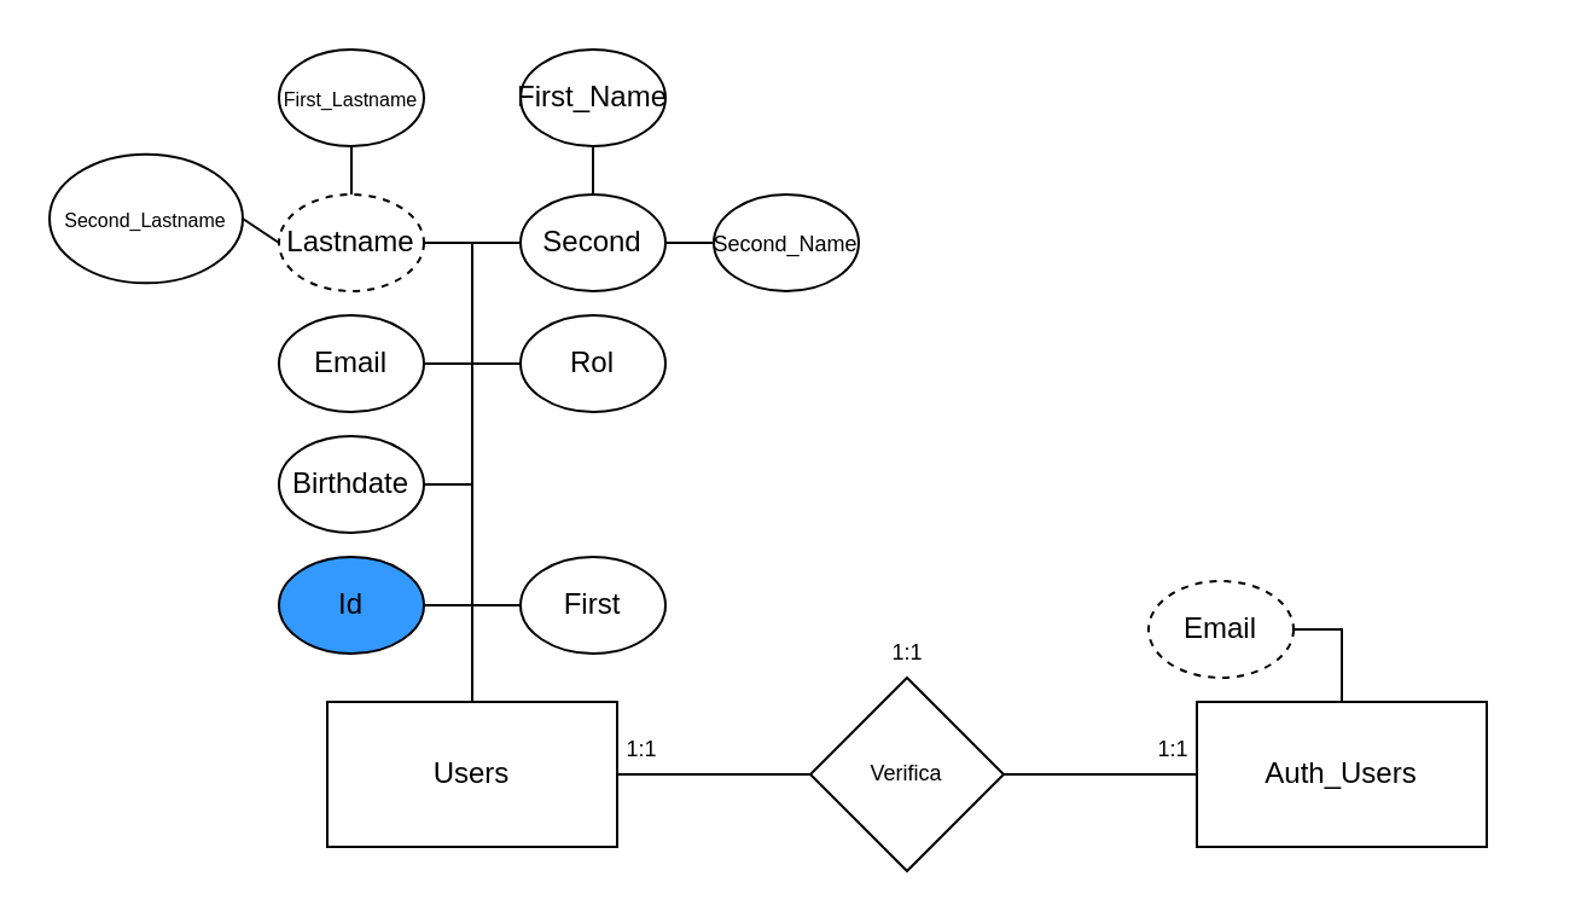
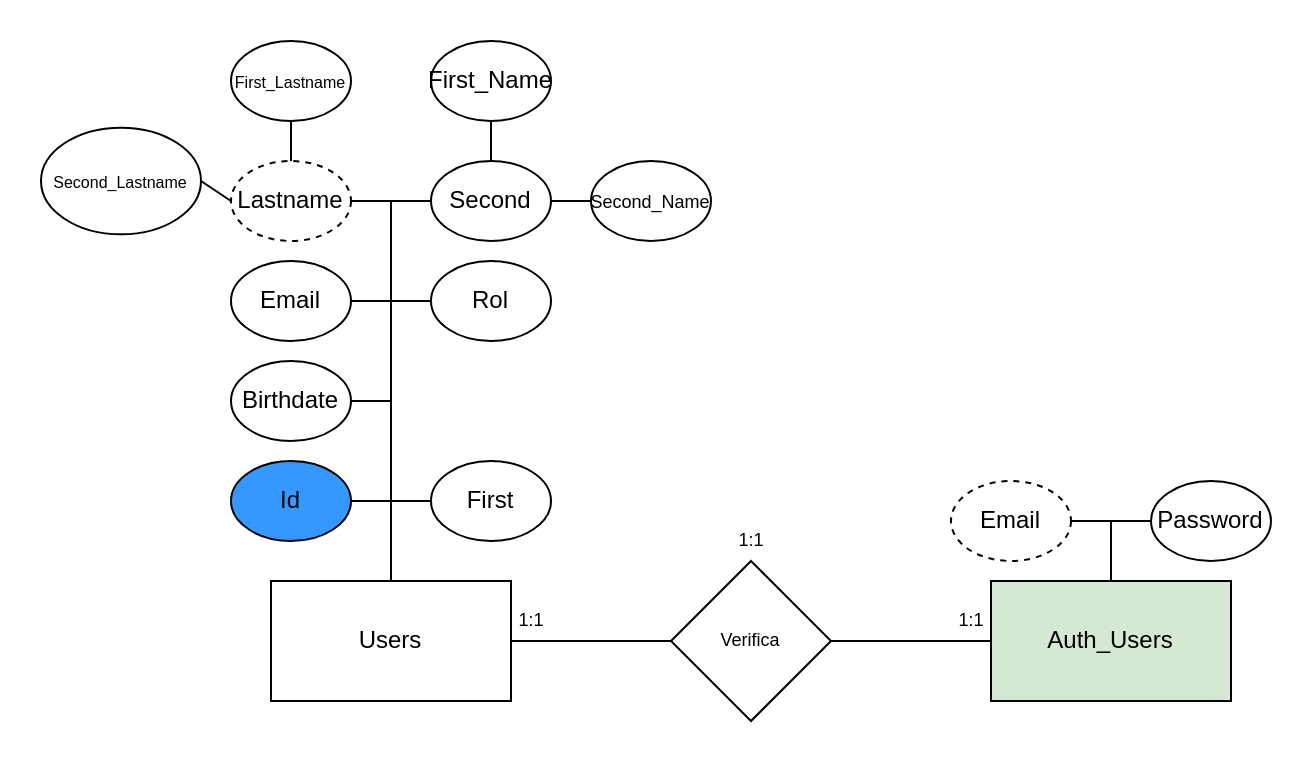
  <mxCell id="0" />
  <mxCell id="1" parent="0" />
  <mxCell id="2" value="Users" style="rounded=0;whiteSpace=wrap;html=1;" vertex="1" parent="1"><mxGeometry x="135" y="290" width="120" height="60" as="geometry" /></mxCell>
  <mxCell id="3" value="Id" style="ellipse;whiteSpace=wrap;html=1;strokeColor=#000000;fillColor=#3399FF;" vertex="1" parent="1"><mxGeometry x="115" y="230" width="60" height="40" as="geometry" /></mxCell>
  <mxCell id="4" value="Birthdate" style="ellipse;whiteSpace=wrap;html=1;" vertex="1" parent="1"><mxGeometry x="115" y="180" width="60" height="40" as="geometry" /></mxCell>
  <mxCell id="5" value="Email" style="ellipse;whiteSpace=wrap;html=1;" vertex="1" parent="1"><mxGeometry x="115" y="130" width="60" height="40" as="geometry" /></mxCell>
  <mxCell id="6" value="Lastname" style="ellipse;whiteSpace=wrap;html=1;dashed=1;" vertex="1" parent="1"><mxGeometry x="115" y="80" width="60" height="40" as="geometry" /></mxCell>
  <mxCell id="7" value="First" style="ellipse;whiteSpace=wrap;html=1;" vertex="1" parent="1"><mxGeometry x="215" y="230" width="60" height="40" as="geometry" /></mxCell>
  <mxCell id="8" value="Rol" style="ellipse;whiteSpace=wrap;html=1;" vertex="1" parent="1"><mxGeometry x="215" y="130" width="60" height="40" as="geometry" /></mxCell>
  <mxCell id="9" value="Second" style="ellipse;whiteSpace=wrap;html=1;" vertex="1" parent="1"><mxGeometry x="215" y="80" width="60" height="40" as="geometry" /></mxCell>
  <mxCell id="10" value="&lt;font style=&quot;font-size: 8px;&quot;&gt;Second_Lastname&lt;/font&gt;" style="ellipse;whiteSpace=wrap;html=1;" vertex="1" parent="1"><mxGeometry x="20" y="63.33" width="80" height="53.34" as="geometry" /></mxCell>
  <mxCell id="11" value="&lt;font style=&quot;font-size: 8px;&quot;&gt;First_Lastname&lt;/font&gt;" style="ellipse;whiteSpace=wrap;html=1;" vertex="1" parent="1"><mxGeometry x="115" y="20" width="60" height="40" as="geometry" /></mxCell>
  <mxCell id="12" value="First_Name" style="ellipse;whiteSpace=wrap;html=1;" vertex="1" parent="1"><mxGeometry x="215" y="20" width="60" height="40" as="geometry" /></mxCell>
  <mxCell id="13" value="&lt;font style=&quot;font-size: 9px;&quot;&gt;Second_Name&lt;/font&gt;" style="ellipse;whiteSpace=wrap;html=1;" vertex="1" parent="1"><mxGeometry x="295" y="80" width="60" height="40" as="geometry" /></mxCell>
  <mxCell id="14" value="" style="endArrow=none;html=1;rounded=0;fontSize=9;exitX=0.5;exitY=0;exitDx=0;exitDy=0;entryX=0;entryY=0.5;entryDx=0;entryDy=0;" edge="1" parent="1" source="2" target="9"><mxGeometry width="50" height="50" relative="1" as="geometry"><mxPoint x="315" y="290" as="sourcePoint" /><mxPoint x="195" y="100" as="targetPoint" /><Array as="points"><mxPoint x="195" y="100" /></Array></mxGeometry></mxCell>
  <mxCell id="15" value="" style="endArrow=none;html=1;rounded=0;fontSize=9;entryX=1;entryY=0.5;entryDx=0;entryDy=0;exitX=0.5;exitY=0;exitDx=0;exitDy=0;" edge="1" parent="1" source="2" target="6"><mxGeometry width="50" height="50" relative="1" as="geometry"><mxPoint x="185" y="170" as="sourcePoint" /><mxPoint x="235" y="120" as="targetPoint" /><Array as="points"><mxPoint x="195" y="100" /></Array></mxGeometry></mxCell>
  <mxCell id="16" value="" style="endArrow=none;html=1;rounded=0;fontSize=9;entryX=1;entryY=0.5;entryDx=0;entryDy=0;exitX=0.5;exitY=0;exitDx=0;exitDy=0;" edge="1" parent="1" source="2" target="5"><mxGeometry width="50" height="50" relative="1" as="geometry"><mxPoint x="55" y="220" as="sourcePoint" /><mxPoint x="105" y="170" as="targetPoint" /><Array as="points"><mxPoint x="195" y="150" /></Array></mxGeometry></mxCell>
  <mxCell id="17" value="" style="endArrow=none;html=1;rounded=0;fontSize=9;entryX=0;entryY=0.5;entryDx=0;entryDy=0;exitX=0.5;exitY=0;exitDx=0;exitDy=0;" edge="1" parent="1" source="2" target="8"><mxGeometry width="50" height="50" relative="1" as="geometry"><mxPoint x="205" y="300" as="sourcePoint" /><mxPoint x="185" y="160" as="targetPoint" /><Array as="points"><mxPoint x="195" y="150" /></Array></mxGeometry></mxCell>
  <mxCell id="18" value="" style="endArrow=none;html=1;rounded=0;fontSize=9;entryX=1;entryY=0.5;entryDx=0;entryDy=0;exitX=0.5;exitY=0;exitDx=0;exitDy=0;" edge="1" parent="1" source="2" target="4"><mxGeometry width="50" height="50" relative="1" as="geometry"><mxPoint x="205" y="300" as="sourcePoint" /><mxPoint x="225" y="160" as="targetPoint" /><Array as="points"><mxPoint x="195" y="200" /></Array></mxGeometry></mxCell>
  <mxCell id="19" value="" style="endArrow=none;html=1;rounded=0;fontSize=9;entryX=1;entryY=0.5;entryDx=0;entryDy=0;exitX=0.5;exitY=0;exitDx=0;exitDy=0;" edge="1" parent="1" source="2" target="3"><mxGeometry width="50" height="50" relative="1" as="geometry"><mxPoint x="205" y="300" as="sourcePoint" /><mxPoint x="225" y="210" as="targetPoint" /><Array as="points"><mxPoint x="195" y="250" /></Array></mxGeometry></mxCell>
  <mxCell id="20" value="" style="endArrow=none;html=1;rounded=0;fontSize=9;entryX=0;entryY=0.5;entryDx=0;entryDy=0;exitX=0.5;exitY=0;exitDx=0;exitDy=0;" edge="1" parent="1" source="2" target="7"><mxGeometry width="50" height="50" relative="1" as="geometry"><mxPoint x="205" y="300" as="sourcePoint" /><mxPoint x="185" y="260" as="targetPoint" /><Array as="points"><mxPoint x="195" y="250" /></Array></mxGeometry></mxCell>
  <mxCell id="21" value="" style="endArrow=none;html=1;rounded=0;fontSize=9;exitX=0;exitY=0.5;exitDx=0;exitDy=0;entryX=1;entryY=0.5;entryDx=0;entryDy=0;" edge="1" parent="1" source="6" target="10"><mxGeometry width="50" height="50" relative="1" as="geometry"><mxPoint x="200" y="200" as="sourcePoint" /><mxPoint x="190" y="50" as="targetPoint" /><Array as="points" /></mxGeometry></mxCell>
  <mxCell id="22" value="" style="endArrow=none;html=1;rounded=0;fontSize=9;exitX=0.5;exitY=1;exitDx=0;exitDy=0;entryX=0.5;entryY=0;entryDx=0;entryDy=0;" edge="1" parent="1" source="11" target="6"><mxGeometry width="50" height="50" relative="1" as="geometry"><mxPoint x="125" y="110" as="sourcePoint" /><mxPoint x="105" y="110" as="targetPoint" /><Array as="points" /></mxGeometry></mxCell>
  <mxCell id="23" value="" style="endArrow=none;html=1;rounded=0;fontSize=9;exitX=0.5;exitY=1;exitDx=0;exitDy=0;entryX=0.5;entryY=0;entryDx=0;entryDy=0;" edge="1" parent="1" source="12" target="9"><mxGeometry width="50" height="50" relative="1" as="geometry"><mxPoint x="244.83" y="60" as="sourcePoint" /><mxPoint x="244.83" y="80" as="targetPoint" /><Array as="points" /></mxGeometry></mxCell>
  <mxCell id="24" value="" style="endArrow=none;html=1;rounded=0;fontSize=9;exitX=0;exitY=0.5;exitDx=0;exitDy=0;entryX=1;entryY=0.5;entryDx=0;entryDy=0;" edge="1" parent="1" source="13" target="9"><mxGeometry width="50" height="50" relative="1" as="geometry"><mxPoint x="255" y="70" as="sourcePoint" /><mxPoint x="255" y="90" as="targetPoint" /><Array as="points" /></mxGeometry></mxCell>
- <mxCell id="25" value="Auth_Users" style="rounded=0;whiteSpace=wrap;html=1;" vertex="1" parent="1"><mxGeometry x="495" y="290" width="120" height="60" as="geometry" /></mxCell>
+ <mxCell id="25" value="Auth_Users" style="rounded=0;whiteSpace=wrap;html=1;fillColor=#d5e8d4;" vertex="1" parent="1"><mxGeometry x="495" y="290" width="120" height="60" as="geometry" /></mxCell>
  <mxCell id="26" value="Email" style="ellipse;whiteSpace=wrap;html=1;dashed=1;" vertex="1" parent="1"><mxGeometry x="475" y="240" width="60" height="40" as="geometry" /></mxCell>
+ <mxCell id="27" value="Password" style="ellipse;whiteSpace=wrap;html=1;" vertex="1" parent="1"><mxGeometry x="575" y="240" width="60" height="40" as="geometry" /></mxCell>
  <mxCell id="28" value="" style="endArrow=none;html=1;rounded=0;fontSize=9;entryX=1;entryY=0.5;entryDx=0;entryDy=0;exitX=0.5;exitY=0;exitDx=0;exitDy=0;" edge="1" parent="1" source="25" target="26"><mxGeometry width="50" height="50" relative="1" as="geometry"><mxPoint x="555" y="270" as="sourcePoint" /><mxPoint x="605" y="220" as="targetPoint" /><Array as="points"><mxPoint x="555" y="260" /></Array></mxGeometry></mxCell>
+ <mxCell id="29" value="" style="endArrow=none;html=1;rounded=0;fontSize=9;entryX=0;entryY=0.5;entryDx=0;entryDy=0;exitX=0.5;exitY=0;exitDx=0;exitDy=0;" edge="1" parent="1" source="25" target="27"><mxGeometry width="50" height="50" relative="1" as="geometry"><mxPoint x="565" y="300" as="sourcePoint" /><mxPoint x="545" y="270" as="targetPoint" /><Array as="points"><mxPoint x="555" y="260" /></Array></mxGeometry></mxCell>
  <mxCell id="30" value="Verifica" style="rhombus;whiteSpace=wrap;html=1;strokeColor=#000000;fontSize=9;fillColor=#FFFFFF;" vertex="1" parent="1"><mxGeometry x="335" y="280" width="80" height="80" as="geometry" /></mxCell>
  <mxCell id="31" value="" style="endArrow=none;html=1;rounded=0;fontSize=9;exitX=1;exitY=0.5;exitDx=0;exitDy=0;" edge="1" parent="1" source="2" target="30"><mxGeometry width="50" height="50" relative="1" as="geometry"><mxPoint x="245" y="370" as="sourcePoint" /><mxPoint x="295" y="320" as="targetPoint" /></mxGeometry></mxCell>
  <mxCell id="32" value="" style="endArrow=none;html=1;rounded=0;fontSize=9;exitX=1;exitY=0.5;exitDx=0;exitDy=0;entryX=0;entryY=0.5;entryDx=0;entryDy=0;" edge="1" parent="1" source="30" target="25"><mxGeometry width="50" height="50" relative="1" as="geometry"><mxPoint x="345" y="260" as="sourcePoint" /><mxPoint x="395" y="210" as="targetPoint" /></mxGeometry></mxCell>
  <mxCell id="33" value="1:1" style="text;html=1;align=center;verticalAlign=middle;resizable=0;points=[];autosize=1;strokeColor=none;fillColor=none;fontSize=9;" vertex="1" parent="1"><mxGeometry x="245" y="300" width="40" height="20" as="geometry" /></mxCell>
  <mxCell id="34" value="1:1" style="text;html=1;align=center;verticalAlign=middle;resizable=0;points=[];autosize=1;strokeColor=none;fillColor=none;fontSize=9;" vertex="1" parent="1"><mxGeometry x="355" y="260" width="40" height="20" as="geometry" /></mxCell>
  <mxCell id="35" value="1:1" style="text;html=1;align=center;verticalAlign=middle;resizable=0;points=[];autosize=1;strokeColor=none;fillColor=none;fontSize=9;" vertex="1" parent="1"><mxGeometry x="465" y="300" width="40" height="20" as="geometry" /></mxCell>
